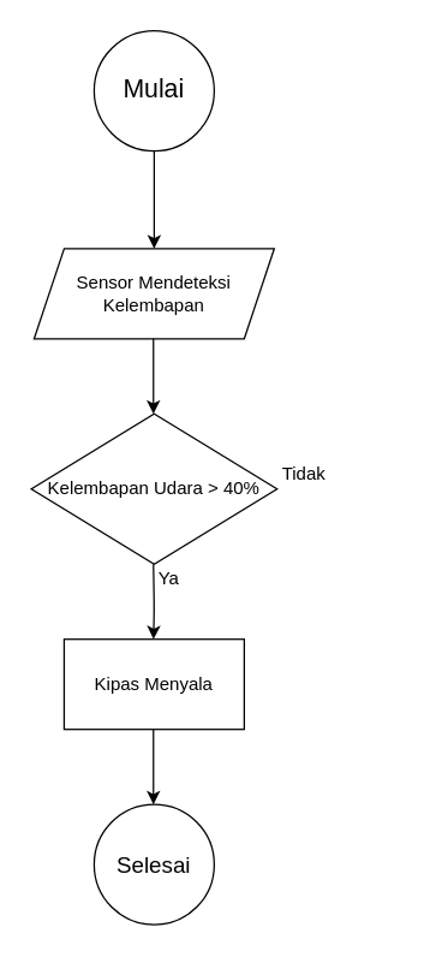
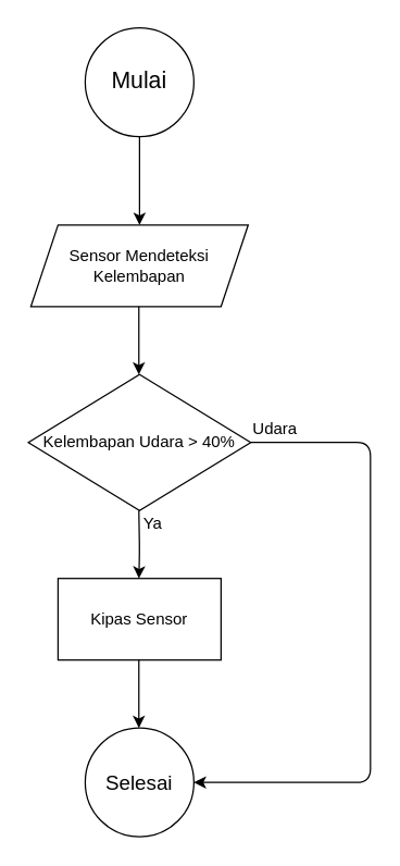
  <mxCell id="0" />
  <mxCell id="1" parent="0" />
  <mxCell id="2" value="&lt;font style=&quot;font-size: 17px&quot;&gt;Mulai&lt;/font&gt;" style="ellipse;whiteSpace=wrap;html=1;aspect=fixed;" vertex="1" parent="1"><mxGeometry x="62" y="20" width="80" height="80" as="geometry" /></mxCell>
  <mxCell id="3" value="Sensor Mendeteksi Kelembapan" style="shape=parallelogram;perimeter=parallelogramPerimeter;whiteSpace=wrap;html=1;fixedSize=1;" vertex="1" parent="1"><mxGeometry x="22" y="165" width="160" height="60" as="geometry" /></mxCell>
  <mxCell id="4" value="Kelembapan Udara &amp;gt; 40%" style="rhombus;whiteSpace=wrap;html=1;" vertex="1" parent="1"><mxGeometry x="20.13" y="275" width="163.75" height="100" as="geometry" /></mxCell>
- <mxCell id="5" value="Kipas Menyala" style="rounded=0;whiteSpace=wrap;html=1;" vertex="1" parent="1"><mxGeometry x="42" y="425" width="120" height="60" as="geometry" /></mxCell>
+ <mxCell id="5" value="Kipas Sensor" style="rounded=0;whiteSpace=wrap;html=1;" vertex="1" parent="1"><mxGeometry x="42" y="425" width="120" height="60" as="geometry" /></mxCell>
  <mxCell id="6" value="" style="endArrow=classic;html=1;exitX=0.5;exitY=1;exitDx=0;exitDy=0;entryX=0.5;entryY=0;entryDx=0;entryDy=0;" edge="1" parent="1" source="2" target="3"><mxGeometry width="50" height="50" relative="1" as="geometry"><mxPoint x="102" y="335" as="sourcePoint" /><mxPoint x="152" y="285" as="targetPoint" /></mxGeometry></mxCell>
  <mxCell id="7" value="" style="endArrow=classic;html=1;exitX=0.5;exitY=1;exitDx=0;exitDy=0;entryX=0.5;entryY=0;entryDx=0;entryDy=0;" edge="1" parent="1"><mxGeometry width="50" height="50" relative="1" as="geometry"><mxPoint x="101.5" y="225" as="sourcePoint" /><mxPoint x="101.5" y="275" as="targetPoint" /></mxGeometry></mxCell>
  <mxCell id="8" value="" style="endArrow=classic;html=1;exitX=0.5;exitY=1;exitDx=0;exitDy=0;entryX=0.5;entryY=0;entryDx=0;entryDy=0;" edge="1" parent="1"><mxGeometry width="50" height="50" relative="1" as="geometry"><mxPoint x="101.5" y="375" as="sourcePoint" /><mxPoint x="101.5" y="425" as="targetPoint" /><Array as="points"><mxPoint x="102" y="405" /></Array></mxGeometry></mxCell>
  <mxCell id="9" value="Ya" style="text;html=1;strokeColor=none;fillColor=none;align=center;verticalAlign=middle;whiteSpace=wrap;rounded=0;" vertex="1" parent="1"><mxGeometry x="92" y="375" width="40" height="20" as="geometry" /></mxCell>
  <mxCell id="10" value="&lt;font style=&quot;font-size: 15px&quot;&gt;Selesai&lt;/font&gt;" style="ellipse;whiteSpace=wrap;html=1;aspect=fixed;" vertex="1" parent="1"><mxGeometry x="62" y="535" width="80" height="80" as="geometry" /></mxCell>
  <mxCell id="11" value="" style="endArrow=classic;html=1;exitX=0.5;exitY=1;exitDx=0;exitDy=0;entryX=0.5;entryY=0;entryDx=0;entryDy=0;" edge="1" parent="1"><mxGeometry width="50" height="50" relative="1" as="geometry"><mxPoint x="101.5" y="485" as="sourcePoint" /><mxPoint x="101.5" y="535" as="targetPoint" /></mxGeometry></mxCell>
- <mxCell id="13" value="Tidak" style="text;html=1;strokeColor=none;fillColor=none;align=center;verticalAlign=middle;whiteSpace=wrap;rounded=0;" vertex="1" parent="1"><mxGeometry x="182" y="305" width="40" height="20" as="geometry" /></mxCell>
+ <mxCell id="12" value="" style="endArrow=classic;html=1;exitX=1;exitY=0.5;exitDx=0;exitDy=0;entryX=1;entryY=0.5;entryDx=0;entryDy=0;" edge="1" parent="1" source="4" target="10"><mxGeometry width="50" height="50" relative="1" as="geometry"><mxPoint x="102" y="335" as="sourcePoint" /><mxPoint x="152" y="285" as="targetPoint" /><Array as="points"><mxPoint x="272" y="325" /><mxPoint x="272" y="575" /></Array></mxGeometry></mxCell>
+ <mxCell id="13" value="Udara" style="text;html=1;strokeColor=none;fillColor=none;align=center;verticalAlign=middle;whiteSpace=wrap;rounded=0;" vertex="1" parent="1"><mxGeometry x="182" y="305" width="40" height="20" as="geometry" /></mxCell>
